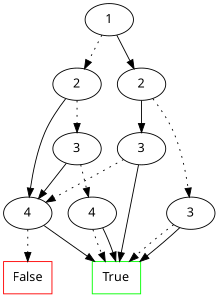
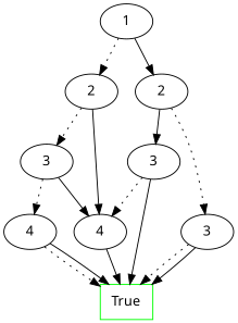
  digraph {
    fontname="Noto Sans"
    node [fontname="Noto Sans"]
    edge [fontname="Noto Sans"]
    n1 [label=1]
    n2 [label=2]
    n3 [label=2]
    n4 [label=3]
    n5 [label=4]
    n6 [label=3]
    n7 [label=3]
    n8 [label=4]
    n9 [color=green label=True shape=box]
-   n10 [color=red label=False shape=box]
    n1 -> n2 [style=dotted]
    n1 -> n3
    n2 -> n4 [style=dotted]
    n2 -> n5
    n3 -> n6 [style=dotted]
    n3 -> n7
    n4 -> n5
    n4 -> n8 [style=dotted]
    n5 -> n9
-   n5 -> n10 [style=dotted]
    n6 -> n9 [style=dotted]
    n6 -> n9
    n7 -> n5 [style=dotted]
    n7 -> n9
    n8 -> n9 [style=dotted]
    n8 -> n9
  }
